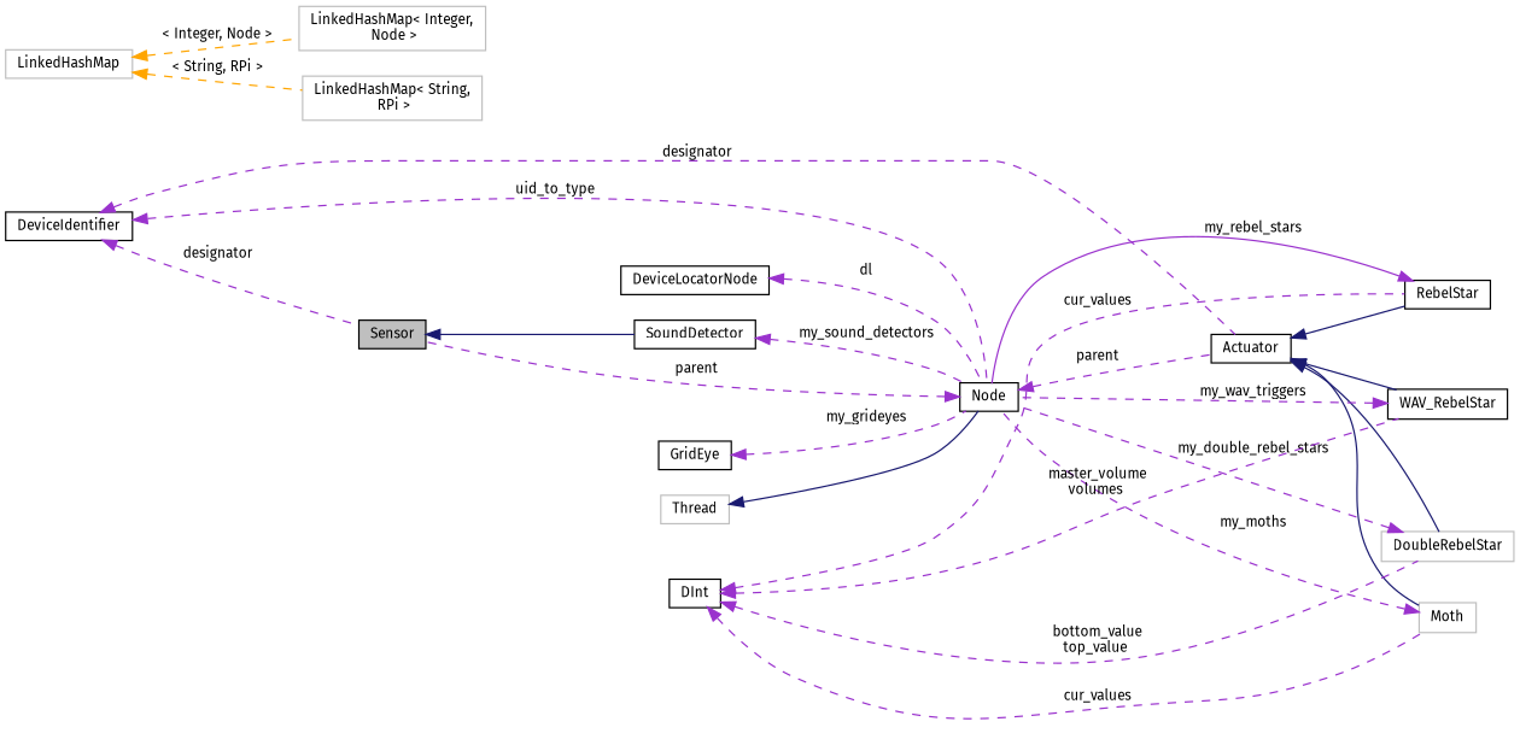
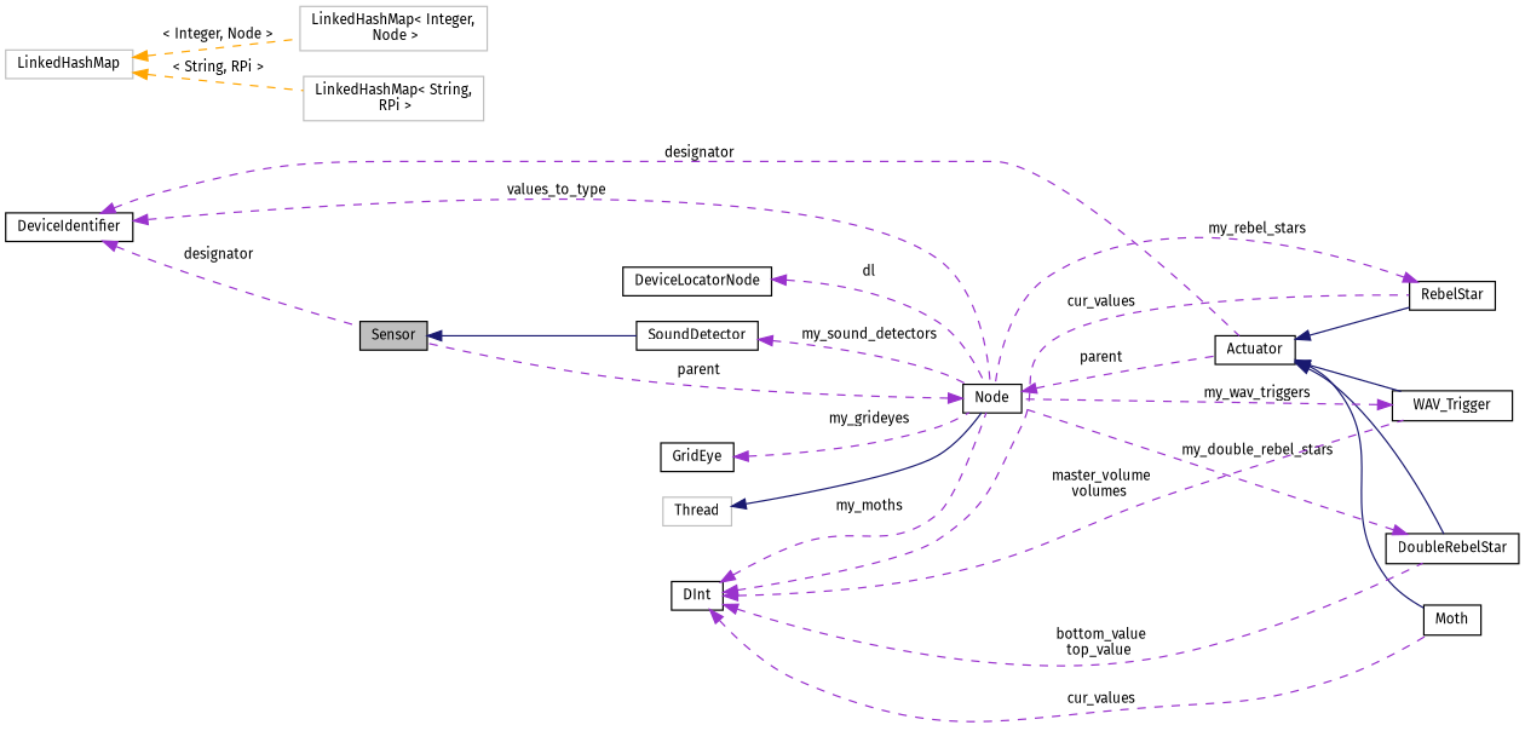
  digraph {
    fontname="Fira Sans"
    rankdir=LR
    node [color=black fillcolor=white fontname="Fira Sans" fontsize=10 shape=record style=filled]
    edge [color=darkorchid3 dir=back fontname="Fira Sans" fontsize=10 labelfontname=Helvetica labelfontsize=10 style=dashed]
    n1 [fillcolor=grey75 fontcolor=black height=0.2 label=Sensor width=0.4]
    n2 [height=0.2 label=SoundDetector width=0.4]
    n3 [height=0.2 label="Node" width=0.4]
    n4 [height=0.2 label=GridEye width=0.4]
    n5 [height=0.2 label=Actuator width=0.4]
    n6 [height=0.2 label=RebelStar width=0.4]
-   n7 [height=0.2 label=WAV_RebelStar width=0.4]
-   n8 [color=grey75 height=0.2 label=DoubleRebelStar width=0.4]
-   n9 [color=grey75 height=0.2 label=Moth width=0.4]
+   n7 [height=0.2 label=WAV_Trigger width=0.4]
+   n8 [height=0.2 label=DoubleRebelStar width=0.4]
+   n9 [height=0.2 label=Moth width=0.4]
    n10 [color=grey75 height=0.2 label=Thread width=0.4]
    n11 [height=0.2 label=DeviceIdentifier width=0.4]
    n12 [height=0.2 label=DInt width=0.4]
    n13 [height=0.2 label=DeviceLocatorNode width=0.4]
    n14 [color=grey75 height=0.2 label="LinkedHashMap\< Integer,\l Node \>" width=0.4]
    n15 [color=grey75 height=0.2 label=LinkedHashMap width=0.4]
    n16 [color=grey75 height=0.2 label="LinkedHashMap\< String,\l RPi \>" width=0.4]
    n1 -> n2 [color=midnightblue style=solid]
    n2 -> n3 [label=" my_sound_detectors"]
    n3 -> n1 [label=" parent"]
    n3 -> n5 [label=" parent"]
    n4 -> n3 [label=" my_grideyes"]
    n5 -> n6 [color=midnightblue style=solid]
    n5 -> n7 [color=midnightblue style=solid]
    n5 -> n8 [color=midnightblue style=solid]
    n5 -> n9 [color=midnightblue style=solid]
-   n6 -> n3 [label=" my_rebel_stars" style=solid]
+   n6 -> n3 [label=" my_rebel_stars"]
    n7 -> n3 [label=" my_wav_triggers"]
    n8 -> n3 [label=" my_double_rebel_stars"]
-   n9 -> n3 [label=" my_moths"]
+   n12 -> n3 [label=" my_moths"]
    n10 -> n3 [color=midnightblue style=solid]
    n11 -> n1 [label=" designator"]
-   n11 -> n3 [label=" uid_to_type"]
+   n11 -> n3 [label=" values_to_type"]
    n11 -> n5 [label=" designator"]
    n12 -> n6 [label=" cur_values"]
    n12 -> n7 [label=" master_volume\nvolumes"]
    n12 -> n8 [label=" bottom_value\ntop_value"]
    n12 -> n9 [label=" cur_values"]
    n13 -> n3 [label=" dl"]
    n15 -> n14 [color=orange label=" \< Integer, Node \>"]
    n15 -> n16 [color=orange label=" \< String, RPi \>"]
  }
